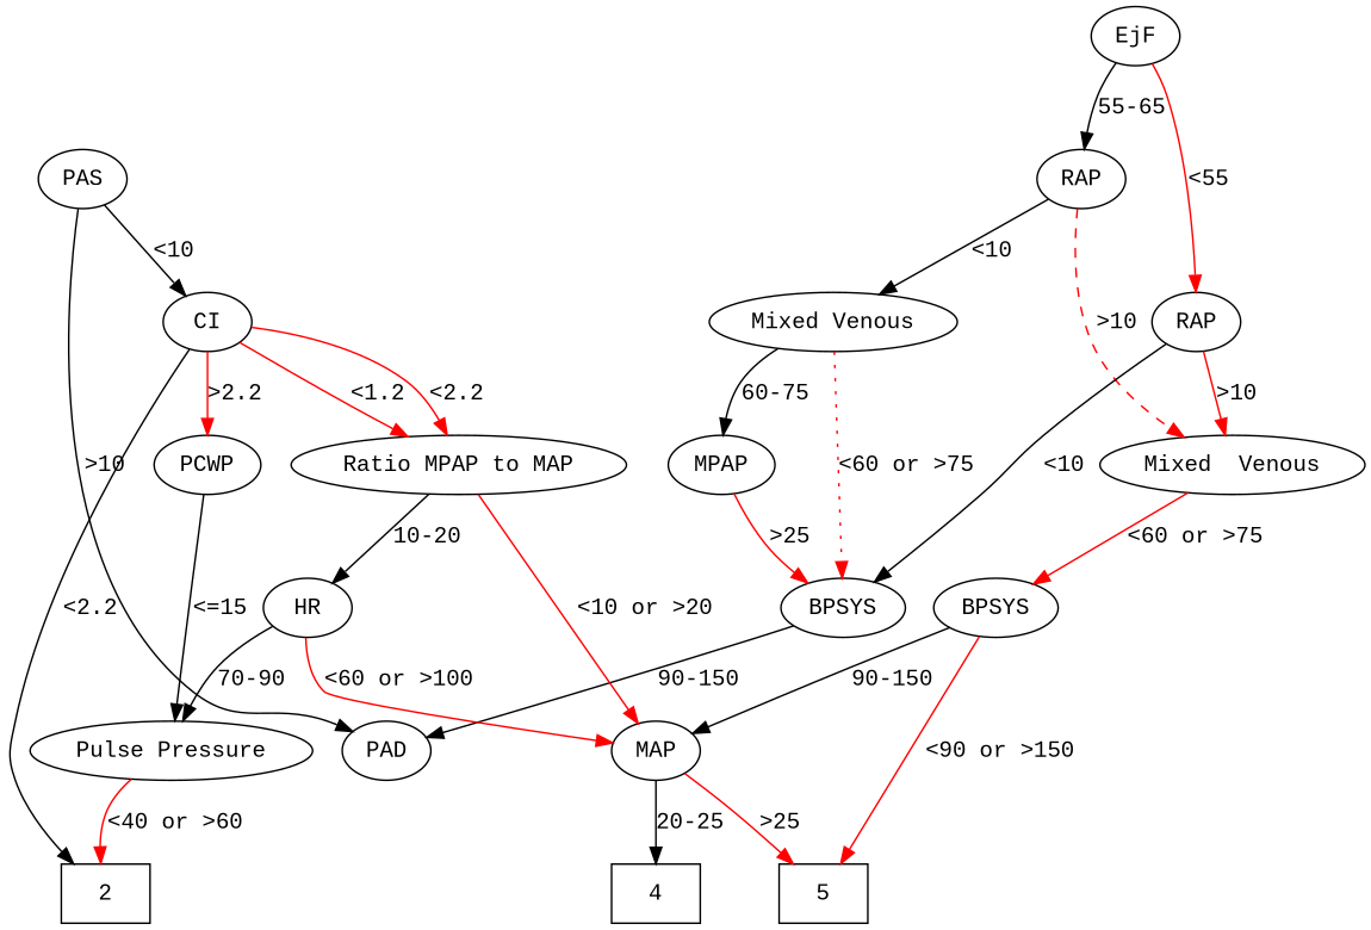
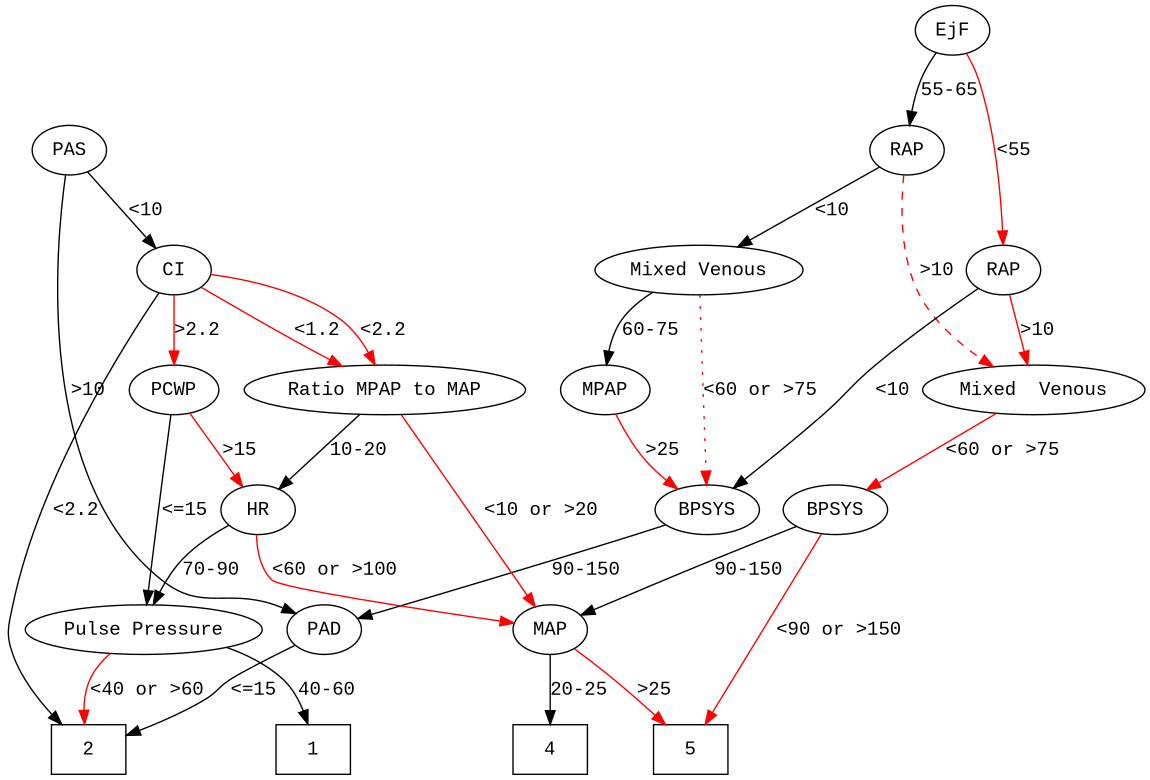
  digraph {
    fontname="Liberation Mono"
    node [fontname="Liberation Mono"]
    edge [fontname="Liberation Mono" color=red]
    n1 [label=RAP]
    "Mixed Venous"
    n3 [label="Mixed  Venous"]
    n4 [label=RAP]
    n5 [label=BPSYS]
    MPAP
    EjF
    BPSYS
    PAD
    2 [shape=box]
    PAS
    CI
    PCWP
    n14 [label="Ratio MPAP to MAP"]
    HR
    "Pulse Pressure"
    MAP
+   1 [shape=box]
    5 [shape=box]
    4 [shape=box]
    n1 -> "Mixed Venous" [label="<10" color=""]
    n1 -> n3 [label=">10" style=dashed]
    "Mixed Venous" -> n5 [label="<60 or >75" style=dotted]
    "Mixed Venous" -> MPAP [label="60-75" color=""]
    n3 -> BPSYS [label="<60 or >75"]
    n4 -> n3 [label=">10"]
    n4 -> n5 [label="<10" color=""]
    n5 -> PAD [label="90-150" color=""]
    MPAP -> n5 [label=">25"]
    EjF -> n1 [label="55-65" color=""]
    EjF -> n4 [label="<55"]
    BPSYS -> MAP [label="90-150" color=""]
    BPSYS -> 5 [label="<90 or >150"]
+   PAD -> 2 [label="<=15" color=""]
    PAS -> PAD [color=black label=">10"]
    PAS -> CI [label="<10" color=""]
    CI -> 2 [color=black label="<2.2"]
    CI -> PCWP [label=">2.2"]
    CI -> n14 [label="<1.2"]
    CI -> n14 [label="<2.2"]
+   PCWP -> HR [label=">15"]
    PCWP -> "Pulse Pressure" [label="<=15" color=""]
    n14 -> HR [label="10-20" color=""]
    n14 -> MAP [label="<10 or >20"]
    HR -> "Pulse Pressure" [label="70-90" color=""]
    HR -> MAP [label="<60 or >100"]
    "Pulse Pressure" -> 2 [label="<40 or >60"]
+   "Pulse Pressure" -> 1 [label="40-60" color=""]
    MAP -> 5 [label=">25"]
    MAP -> 4 [label="20-25" color=""]
  }
